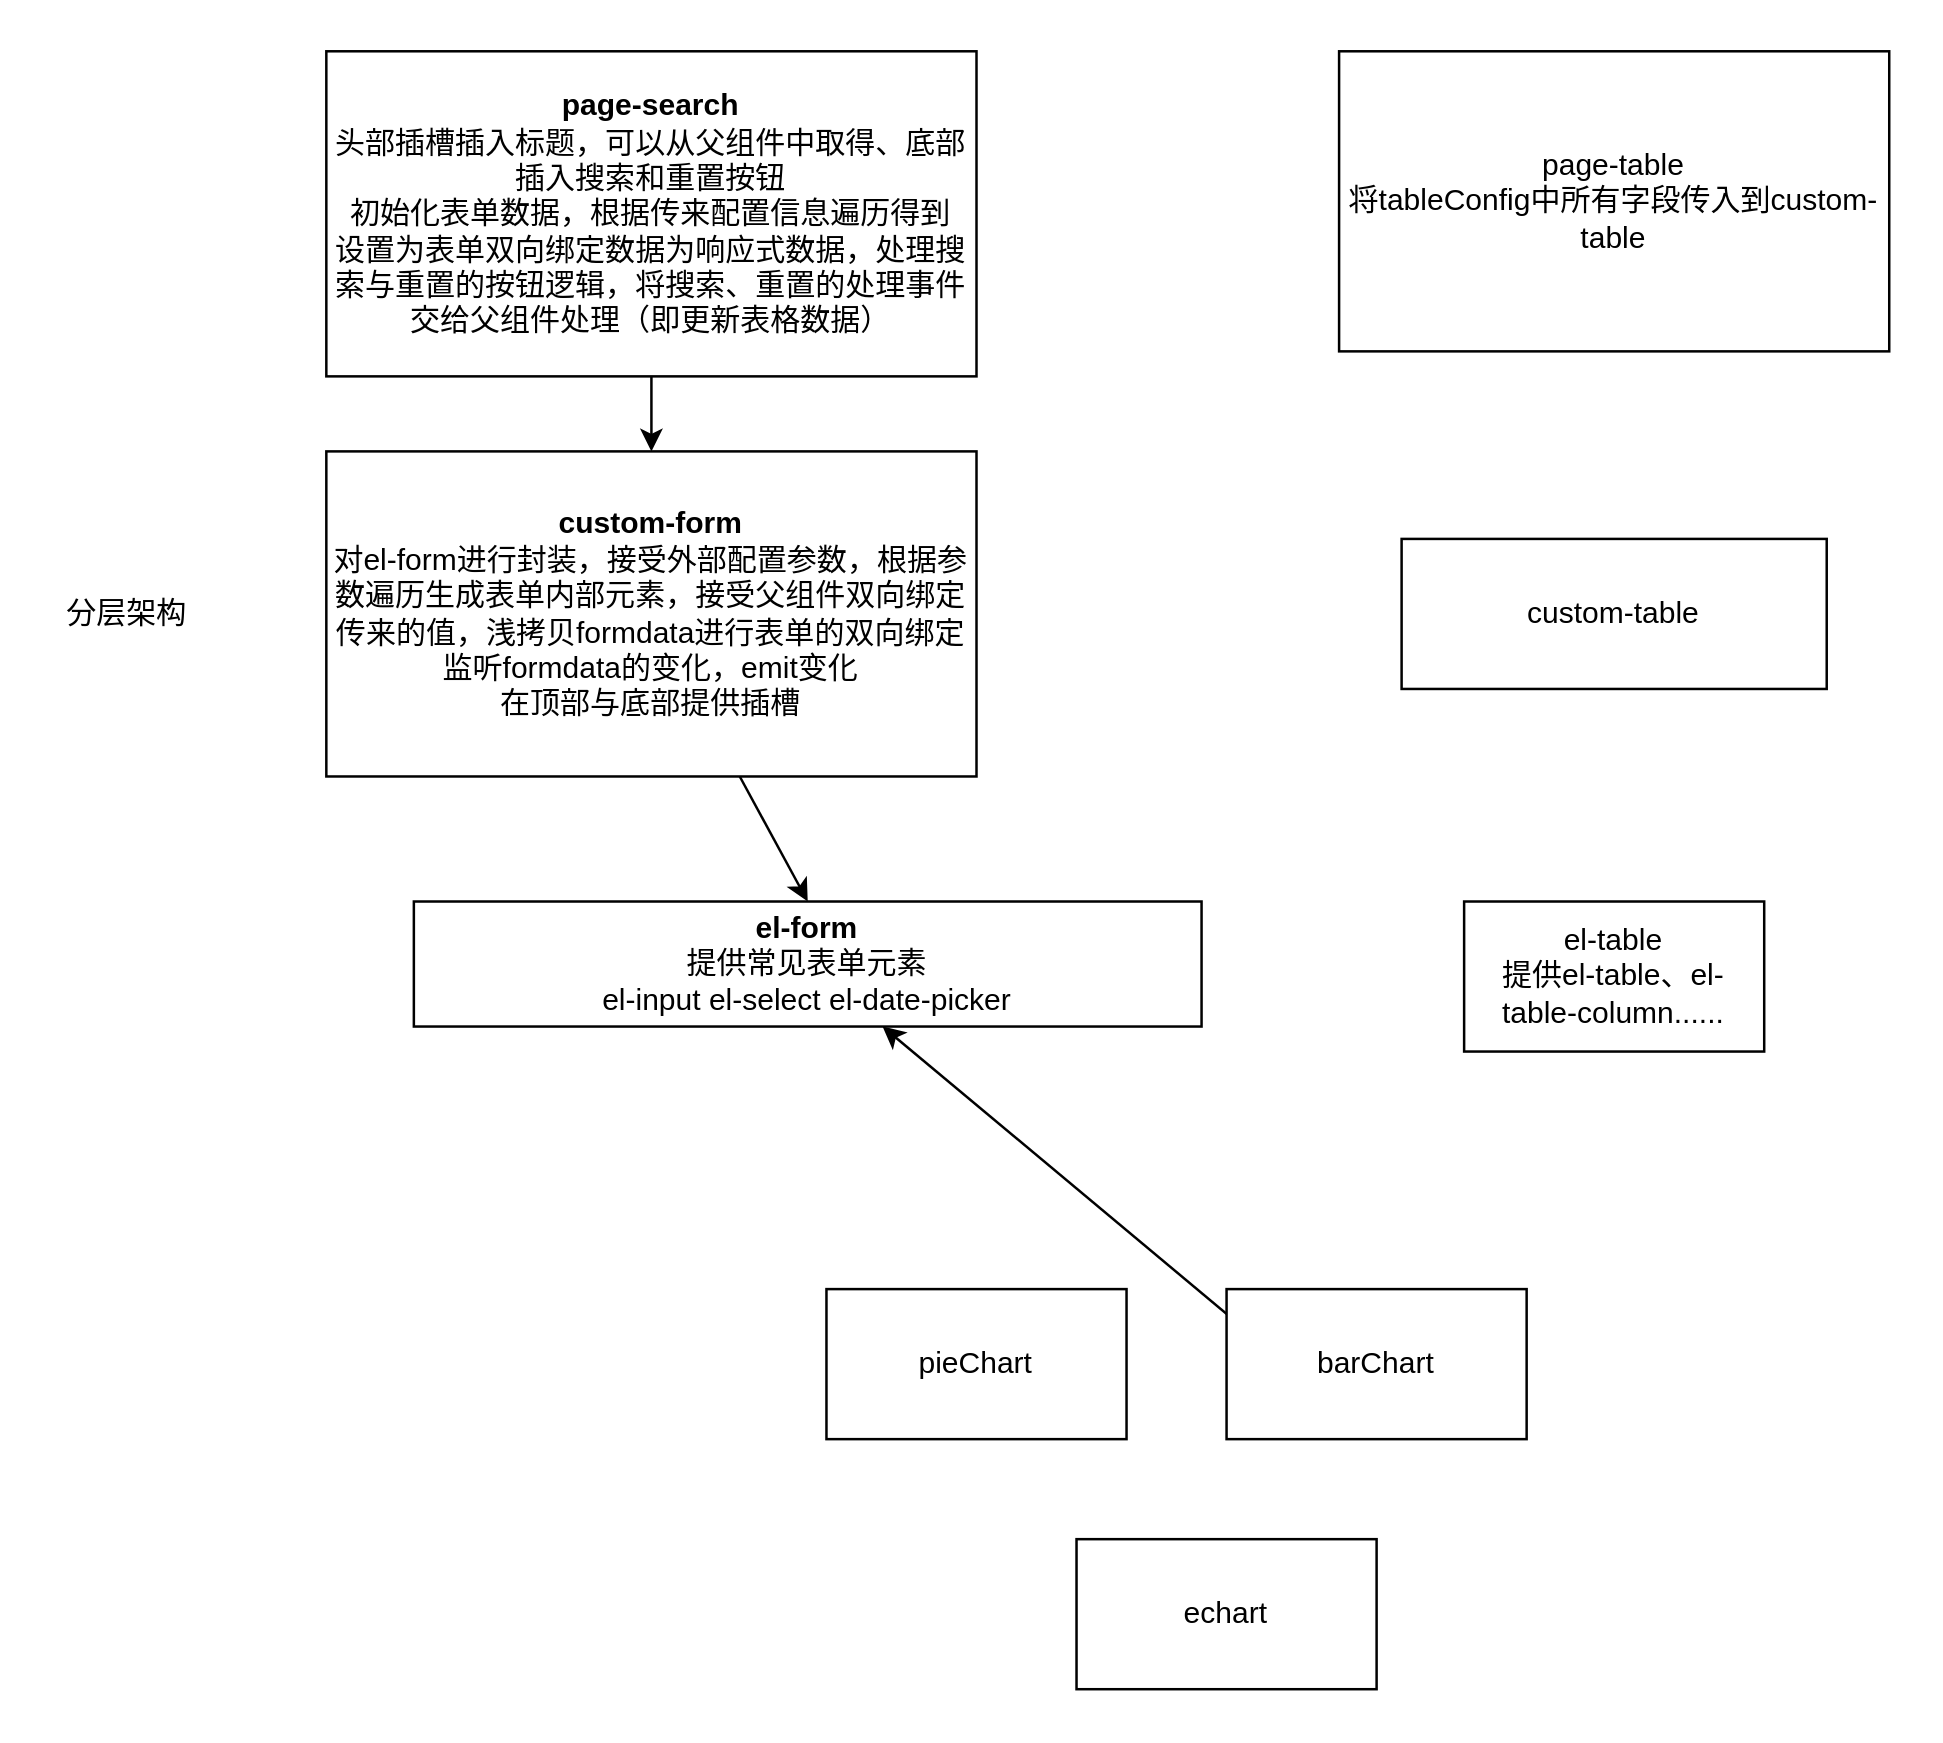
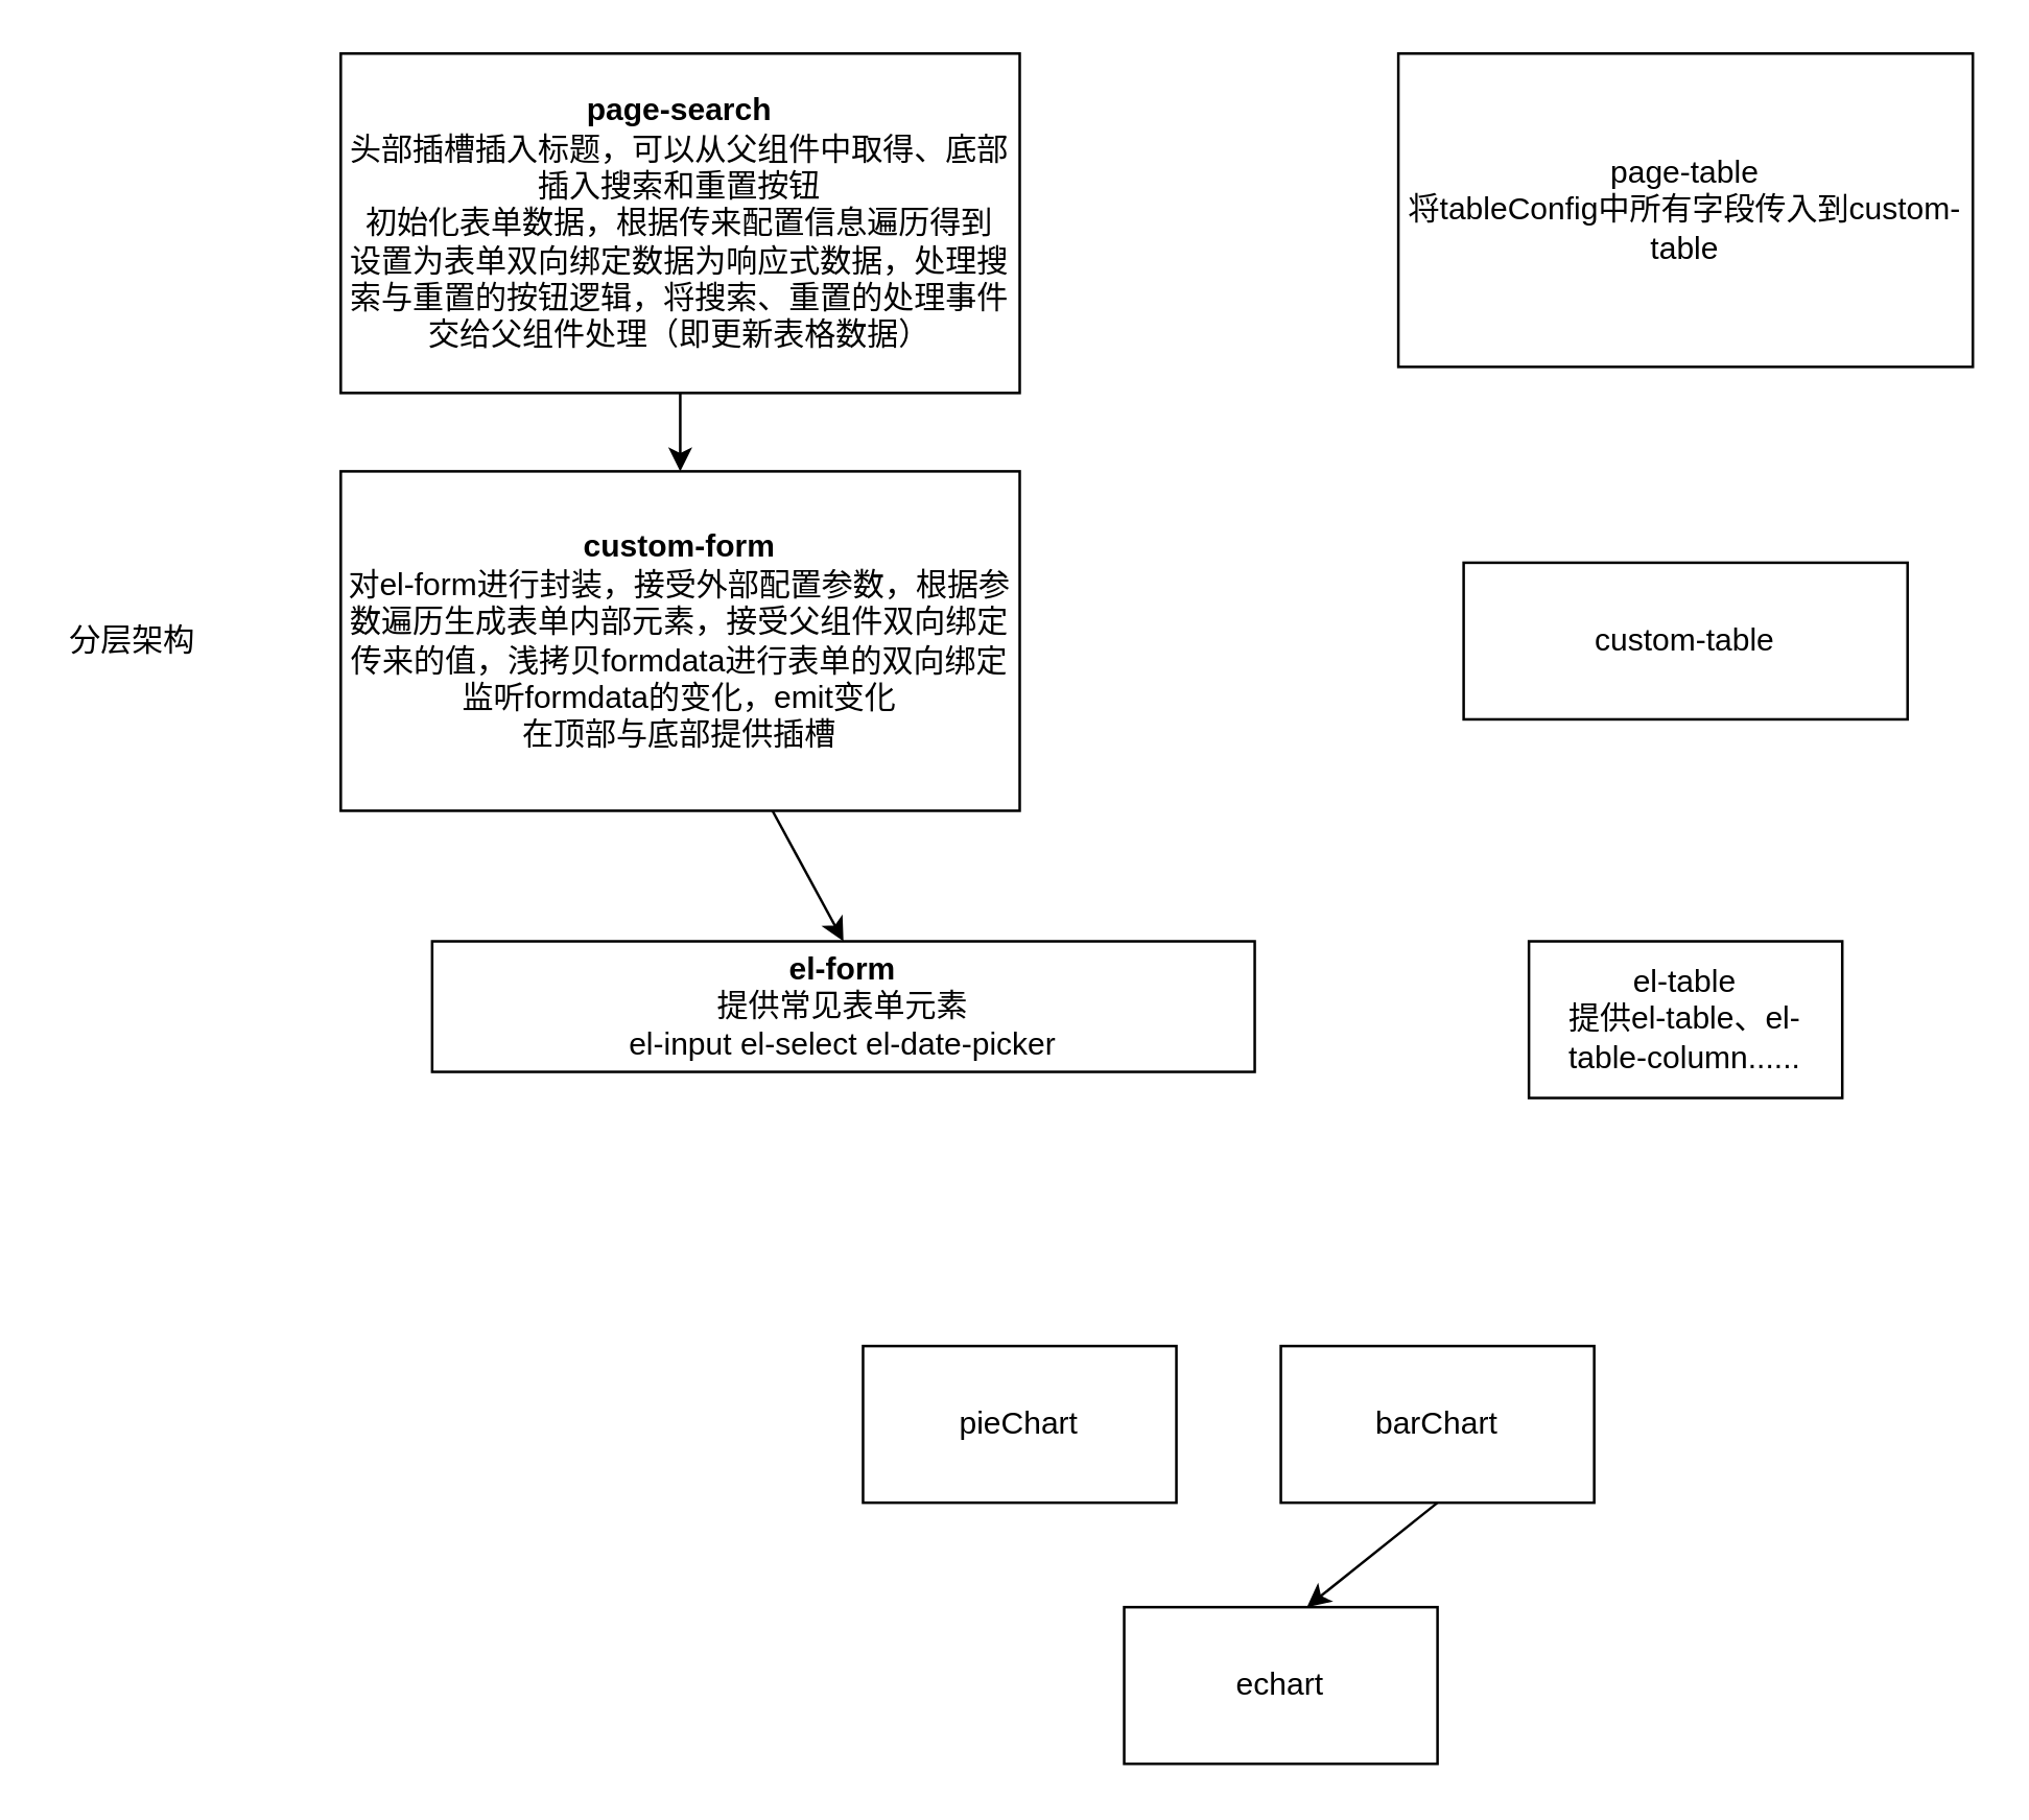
  <mxCell id="0" />
  <mxCell id="1" parent="0" />
  <mxCell id="2" style="edgeStyle=none;html=1;exitX=0.5;exitY=1;exitDx=0;exitDy=0;entryX=0.5;entryY=0;entryDx=0;entryDy=0;" edge="1" parent="1" source="3" target="6"><mxGeometry relative="1" as="geometry" /></mxCell>
  <mxCell id="3" value="&lt;b&gt;page-search&lt;/b&gt;&lt;br&gt;头部插槽插入标题，可以从父组件中取得、底部插入搜索和重置按钮&lt;br&gt;初始化表单数据，根据传来配置信息遍历得到&lt;br&gt;设置为表单双向绑定数据为响应式数据，处理搜索与重置的按钮逻辑，将搜索、重置的处理事件交给父组件处理（即更新表格数据）" style="rounded=0;whiteSpace=wrap;html=1;" vertex="1" parent="1"><mxGeometry x="130" y="20" width="260" height="130" as="geometry" /></mxCell>
  <mxCell id="4" value="分层架构" style="text;html=1;align=center;verticalAlign=middle;resizable=0;points=[];autosize=1;strokeColor=none;fillColor=none;" vertex="1" parent="1"><mxGeometry x="20" y="235" width="60" height="20" as="geometry" /></mxCell>
  <mxCell id="5" style="edgeStyle=none;html=1;entryX=0.5;entryY=0;entryDx=0;entryDy=0;" edge="1" parent="1" source="6" target="7"><mxGeometry relative="1" as="geometry" /></mxCell>
  <mxCell id="6" value="&lt;div&gt;&lt;b&gt;custom-form&lt;/b&gt;&lt;/div&gt;&lt;div&gt;&lt;span&gt;对el-form进行封装，接受外部配置参数，根据参数遍历生成表单内部元素，接受父组件双向绑定传来的值，浅拷贝formdata进行表单的双向绑定&lt;/span&gt;&lt;/div&gt;&lt;div&gt;&lt;span&gt;监听formdata的变化，emit变化&lt;/span&gt;&lt;/div&gt;在顶部与底部提供插槽" style="whiteSpace=wrap;html=1;" vertex="1" parent="1"><mxGeometry x="130" y="180" width="260" height="130" as="geometry" /></mxCell>
  <mxCell id="7" value="&lt;b&gt;el-form&lt;/b&gt;&lt;br&gt;提供常见表单元素&lt;br&gt;el-input el-select el-date-picker" style="whiteSpace=wrap;html=1;" vertex="1" parent="1"><mxGeometry x="165" y="360" width="315" height="50" as="geometry" /></mxCell>
  <mxCell id="8" value="page-table&lt;br&gt;将tableConfig中所有字段传入到custom-table" style="whiteSpace=wrap;html=1;" vertex="1" parent="1"><mxGeometry x="535" y="20" width="220" height="120" as="geometry" /></mxCell>
  <mxCell id="9" value="custom-table&lt;br&gt;" style="whiteSpace=wrap;html=1;" vertex="1" parent="1"><mxGeometry x="560" y="215" width="170" height="60" as="geometry" /></mxCell>
  <mxCell id="10" value="el-table&lt;br&gt;提供el-table、el-table-column......" style="whiteSpace=wrap;html=1;" vertex="1" parent="1"><mxGeometry x="585" y="360" width="120" height="60" as="geometry" /></mxCell>
  <mxCell id="11" value="pieChart" style="whiteSpace=wrap;html=1;" vertex="1" parent="1"><mxGeometry x="330" y="515" width="120" height="60" as="geometry" /></mxCell>
- <mxCell id="12" style="edgeStyle=none;html=1;exitX=0.5;exitY=1;exitDx=0;exitDy=0;" edge="1" parent="1" source="13" target="7"><mxGeometry relative="1" as="geometry" /></mxCell>
+ <mxCell id="12" style="edgeStyle=none;html=1;exitX=0.5;exitY=1;exitDx=0;exitDy=0;entryX=0.583;entryY=0;entryDx=0;entryDy=0;entryPerimeter=0;" edge="1" parent="1" source="13" target="14"><mxGeometry relative="1" as="geometry" /></mxCell>
  <mxCell id="13" value="barChart" style="whiteSpace=wrap;html=1;" vertex="1" parent="1"><mxGeometry x="490" y="515" width="120" height="60" as="geometry" /></mxCell>
  <mxCell id="14" value="echart" style="whiteSpace=wrap;html=1;" vertex="1" parent="1"><mxGeometry x="430" y="615" width="120" height="60" as="geometry" /></mxCell>
